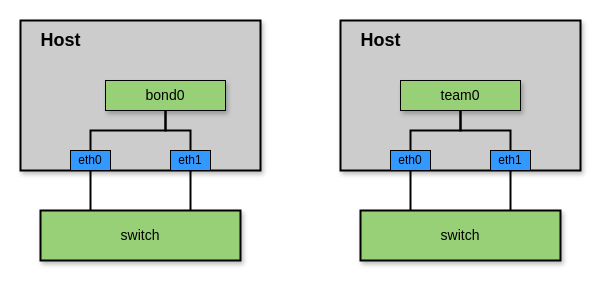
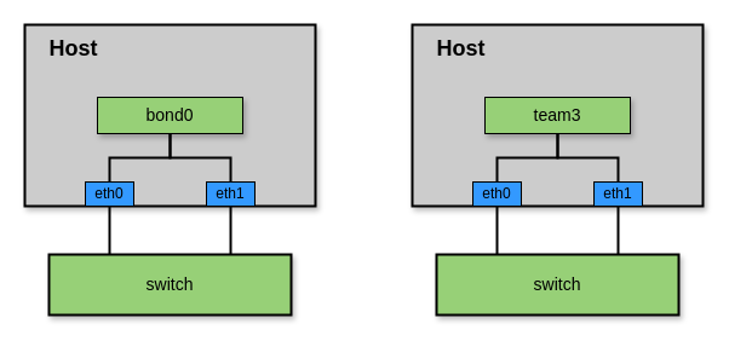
  <mxCell id="0" />
  <mxCell id="1" parent="0" />
  <mxCell id="2" value="" style="rounded=0;whiteSpace=wrap;html=1;fillColor=#CCCCCC;shadow=1;strokeWidth=2;" parent="1" vertex="1"><mxGeometry x="20" y="20" width="240" height="150" as="geometry" /></mxCell>
  <mxCell id="3" style="endArrow=none;edgeStyle=orthogonalEdgeStyle;rounded=0;orthogonalLoop=1;jettySize=auto;html=1;exitX=0.5;exitY=1;exitDx=0;exitDy=0;entryX=0.5;entryY=0;entryDx=0;entryDy=0;strokeWidth=2;" parent="1" source="4" target="6" edge="1"><mxGeometry relative="1" as="geometry" /></mxCell>
- <mxCell id="4" value="&lt;font style=&quot;font-size: 14px&quot;&gt;bond0&lt;/font&gt;" style="rounded=0;whiteSpace=wrap;html=1;fillColor=#97D077;shadow=1;strokeWidth=1;" parent="1" vertex="1"><mxGeometry x="105" y="80" width="120" height="30" as="geometry" /></mxCell>
+ <mxCell id="4" value="&lt;font style=&quot;font-size: 14px&quot;&gt;bond0&lt;/font&gt;" style="rounded=0;whiteSpace=wrap;html=1;fillColor=#97D077;shadow=1;strokeWidth=1;" parent="1" vertex="1"><mxGeometry x="80" y="80" width="120" height="30" as="geometry" /></mxCell>
  <mxCell id="5" value="&lt;font style=&quot;font-size: 14px&quot;&gt;switch&lt;/font&gt;" style="rounded=0;whiteSpace=wrap;html=1;fillColor=#97D077;shadow=1;strokeWidth=2;" parent="1" vertex="1"><mxGeometry x="40" y="210" width="200" height="50" as="geometry" /></mxCell>
  <mxCell id="6" value="eth0" style="rounded=0;whiteSpace=wrap;html=1;fillColor=#3399FF;" parent="1" vertex="1"><mxGeometry x="70" y="150" width="40" height="20" as="geometry" /></mxCell>
  <mxCell id="7" value="&lt;font style=&quot;font-size: 18px&quot;&gt;&lt;b&gt;Host&lt;/b&gt;&lt;/font&gt;" style="text;html=1;align=center;verticalAlign=middle;resizable=0;points=[];autosize=1;fillColor=none;" parent="1" vertex="1"><mxGeometry x="30" y="30" width="60" height="20" as="geometry" /></mxCell>
  <mxCell id="8" value="eth1" style="rounded=0;whiteSpace=wrap;html=1;fillColor=#3399FF;" vertex="1" parent="1"><mxGeometry x="170" y="150" width="40" height="20" as="geometry" /></mxCell>
  <mxCell id="9" value="" style="endArrow=none;html=1;entryX=0.5;entryY=1;entryDx=0;entryDy=0;exitX=0.25;exitY=0;exitDx=0;exitDy=0;strokeWidth=2;" edge="1" parent="1" source="5" target="6"><mxGeometry width="50" height="50" relative="1" as="geometry"><mxPoint x="-70" y="280" as="sourcePoint" /><mxPoint x="-20" y="230" as="targetPoint" /></mxGeometry></mxCell>
  <mxCell id="10" value="" style="endArrow=none;html=1;entryX=0.5;entryY=1;entryDx=0;entryDy=0;exitX=0.75;exitY=0;exitDx=0;exitDy=0;strokeWidth=2;" edge="1" parent="1" source="5" target="8"><mxGeometry width="50" height="50" relative="1" as="geometry"><mxPoint x="-90" y="240" as="sourcePoint" /><mxPoint x="-40" y="190" as="targetPoint" /></mxGeometry></mxCell>
  <mxCell id="11" style="endArrow=none;edgeStyle=orthogonalEdgeStyle;rounded=0;orthogonalLoop=1;jettySize=auto;html=1;exitX=0.5;exitY=1;exitDx=0;exitDy=0;entryX=0.5;entryY=0;entryDx=0;entryDy=0;strokeWidth=2;" edge="1" parent="1" source="4" target="8"><mxGeometry relative="1" as="geometry"><mxPoint x="150" y="120" as="sourcePoint" /><mxPoint x="100" y="160" as="targetPoint" /></mxGeometry></mxCell>
  <mxCell id="12" value="" style="rounded=0;whiteSpace=wrap;html=1;fillColor=#CCCCCC;shadow=1;strokeWidth=2;" vertex="1" parent="1"><mxGeometry x="340" y="20" width="240" height="150" as="geometry" /></mxCell>
  <mxCell id="13" style="endArrow=none;edgeStyle=orthogonalEdgeStyle;rounded=0;orthogonalLoop=1;jettySize=auto;html=1;exitX=0.5;exitY=1;exitDx=0;exitDy=0;entryX=0.5;entryY=0;entryDx=0;entryDy=0;strokeWidth=2;" edge="1" parent="1" source="14" target="16"><mxGeometry relative="1" as="geometry" /></mxCell>
- <mxCell id="14" value="&lt;font style=&quot;font-size: 14px&quot;&gt;team0&lt;/font&gt;" style="rounded=0;whiteSpace=wrap;html=1;fillColor=#97D077;shadow=1;strokeWidth=1;" vertex="1" parent="1"><mxGeometry x="400" y="80" width="120" height="30" as="geometry" /></mxCell>
+ <mxCell id="14" value="&lt;font style=&quot;font-size: 14px&quot;&gt;team3&lt;/font&gt;" style="rounded=0;whiteSpace=wrap;html=1;fillColor=#97D077;shadow=1;strokeWidth=1;" vertex="1" parent="1"><mxGeometry x="400" y="80" width="120" height="30" as="geometry" /></mxCell>
  <mxCell id="15" value="&lt;font style=&quot;font-size: 14px&quot;&gt;switch&lt;/font&gt;" style="rounded=0;whiteSpace=wrap;html=1;fillColor=#97D077;shadow=1;strokeWidth=2;" vertex="1" parent="1"><mxGeometry x="360" y="210" width="200" height="50" as="geometry" /></mxCell>
  <mxCell id="16" value="eth0" style="rounded=0;whiteSpace=wrap;html=1;fillColor=#3399FF;" vertex="1" parent="1"><mxGeometry x="390" y="150" width="40" height="20" as="geometry" /></mxCell>
  <mxCell id="17" value="&lt;font style=&quot;font-size: 18px&quot;&gt;&lt;b&gt;Host&lt;/b&gt;&lt;/font&gt;" style="text;html=1;align=center;verticalAlign=middle;resizable=0;points=[];autosize=1;fillColor=none;" vertex="1" parent="1"><mxGeometry x="350" y="30" width="60" height="20" as="geometry" /></mxCell>
  <mxCell id="18" value="eth1" style="rounded=0;whiteSpace=wrap;html=1;fillColor=#3399FF;" vertex="1" parent="1"><mxGeometry x="490" y="150" width="40" height="20" as="geometry" /></mxCell>
  <mxCell id="19" value="" style="endArrow=none;html=1;entryX=0.5;entryY=1;entryDx=0;entryDy=0;exitX=0.25;exitY=0;exitDx=0;exitDy=0;strokeWidth=2;" edge="1" parent="1" source="15" target="16"><mxGeometry width="50" height="50" relative="1" as="geometry"><mxPoint x="250" y="280" as="sourcePoint" /><mxPoint x="300" y="230" as="targetPoint" /></mxGeometry></mxCell>
  <mxCell id="20" value="" style="endArrow=none;html=1;entryX=0.5;entryY=1;entryDx=0;entryDy=0;exitX=0.75;exitY=0;exitDx=0;exitDy=0;strokeWidth=2;" edge="1" parent="1" source="15" target="18"><mxGeometry width="50" height="50" relative="1" as="geometry"><mxPoint x="230" y="240" as="sourcePoint" /><mxPoint x="280" y="190" as="targetPoint" /></mxGeometry></mxCell>
  <mxCell id="21" style="endArrow=none;edgeStyle=orthogonalEdgeStyle;rounded=0;orthogonalLoop=1;jettySize=auto;html=1;exitX=0.5;exitY=1;exitDx=0;exitDy=0;entryX=0.5;entryY=0;entryDx=0;entryDy=0;strokeWidth=2;" edge="1" parent="1" source="14" target="18"><mxGeometry relative="1" as="geometry"><mxPoint x="470" y="120" as="sourcePoint" /><mxPoint x="420" y="160" as="targetPoint" /></mxGeometry></mxCell>
